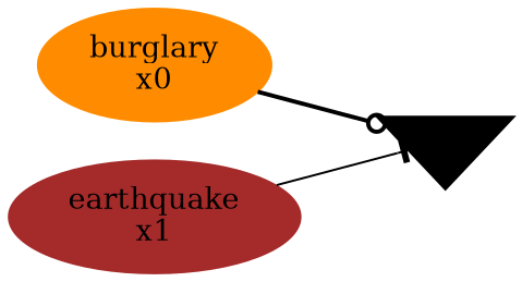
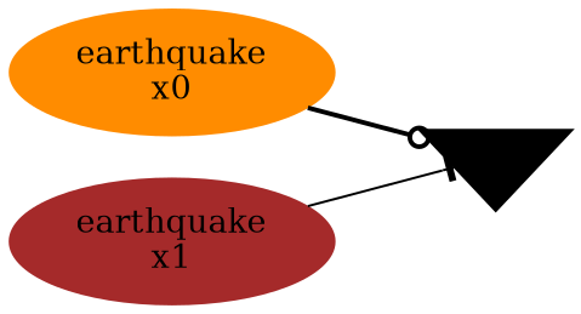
  digraph {
    rankdir=LR
    node [style=filled]
-   n1 [color=darkorange label="burglary\nx0"]
+   n1 [color=darkorange label="earthquake\nx0"]
    n2 [color=black label=v shape=invtriangle]
    n3 [color=brown label="earthquake\nx1"]
    n1 -> n2 [style=bold arrowhead=odot]
    n3 -> n2 [style=solid arrowhead=tee]
  }
